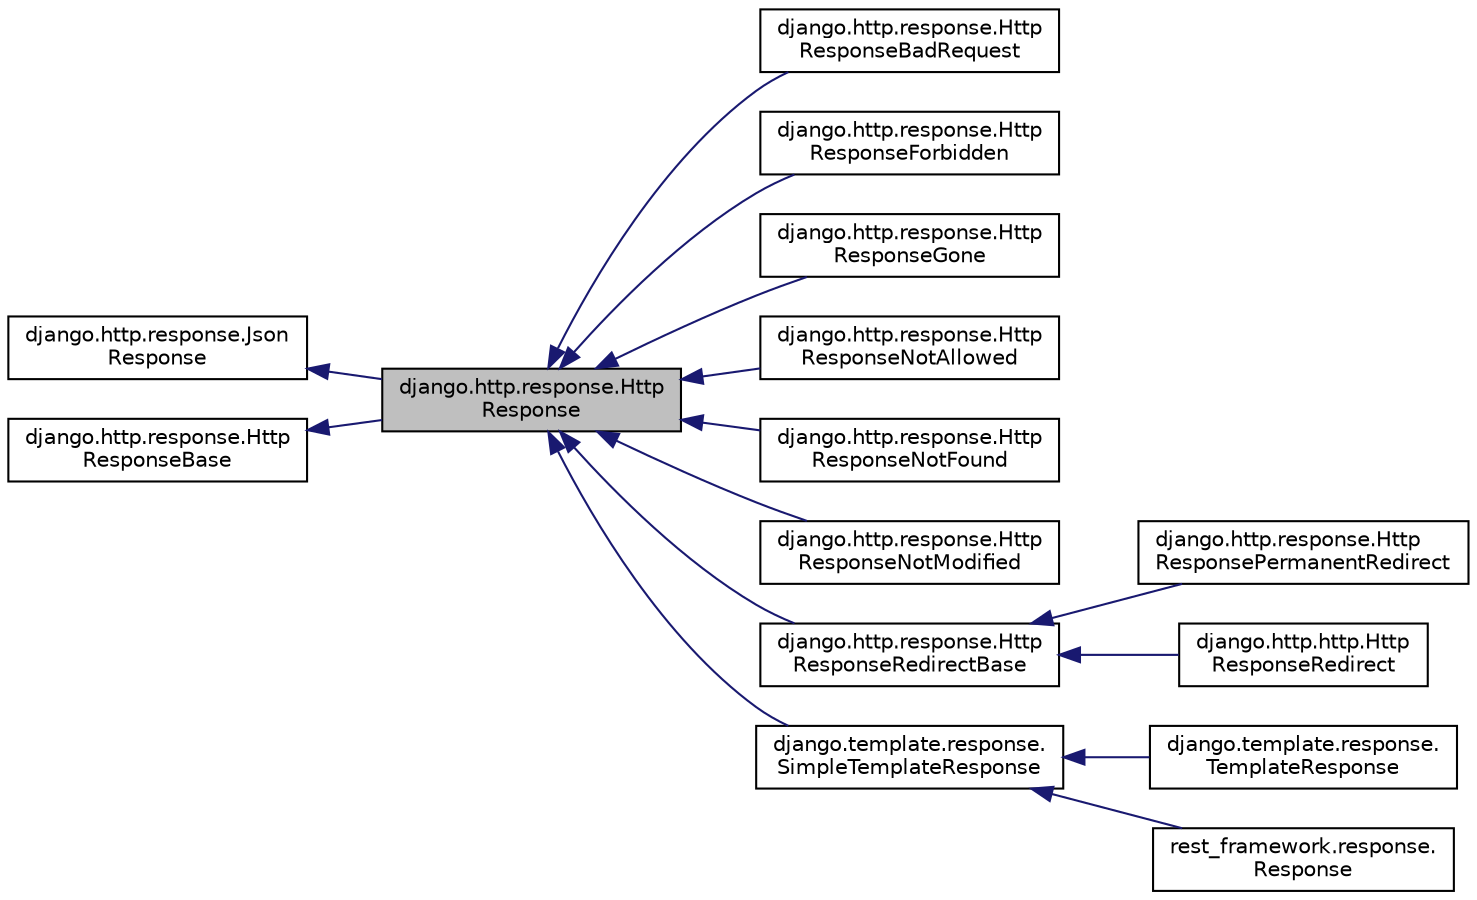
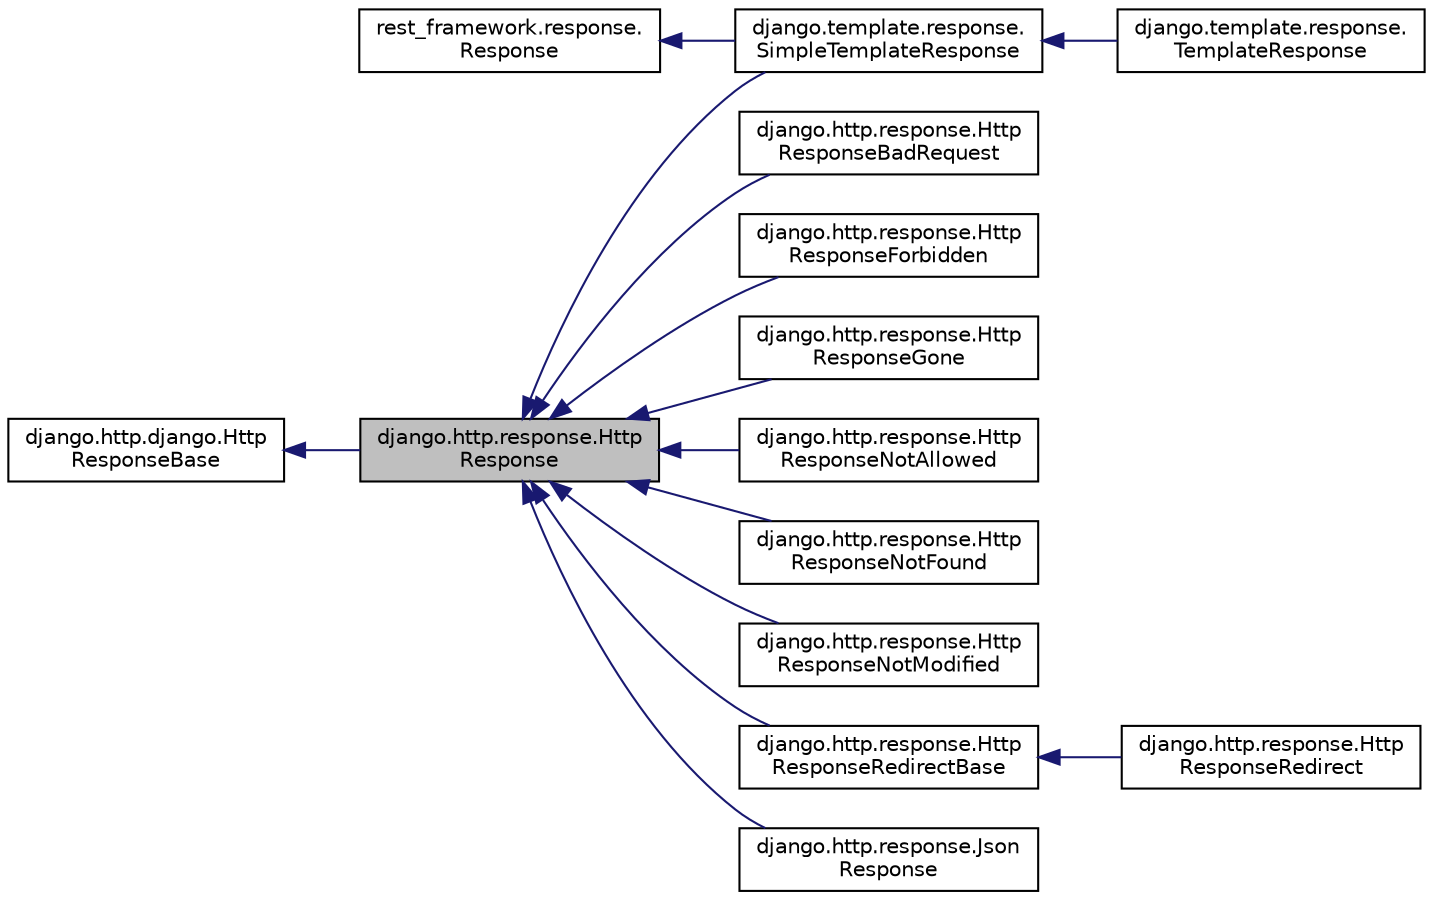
  digraph {
    rankdir=LR
    node [color=black fillcolor=white fontname=Helvetica fontsize=10 shape=record style=filled]
    edge [color=midnightblue dir=back fontname=Helvetica fontsize=10 labelfontname=Helvetica labelfontsize=10 style=solid]
    n1 [fillcolor=grey75 fontcolor=black height=0.2 label="django.http.response.Http\lResponse" width=0.4]
    n2 [height=0.2 label="django.http.response.Http\lResponseBadRequest" width=0.4]
    n3 [height=0.2 label="django.http.response.Http\lResponseForbidden" width=0.4]
    n4 [height=0.2 label="django.http.response.Http\lResponseGone" width=0.4]
    n5 [height=0.2 label="django.http.response.Http\lResponseNotAllowed" width=0.4]
    n6 [height=0.2 label="django.http.response.Http\lResponseNotFound" width=0.4]
    n7 [height=0.2 label="django.http.response.Http\lResponseNotModified" width=0.4]
    n8 [height=0.2 label="django.http.response.Http\lResponseRedirectBase" width=0.4]
    n9 [height=0.2 label="django.http.response.Json\lResponse" width=0.4]
    n10 [height=0.2 label="django.template.response.\lSimpleTemplateResponse" width=0.4]
-   n11 [height=0.2 label="django.http.response.Http\lResponsePermanentRedirect" width=0.4]
-   n12 [height=0.2 label="django.http.http.Http\lResponseRedirect" width=0.4]
+   n12 [height=0.2 label="django.http.response.Http\lResponseRedirect" width=0.4]
    n13 [height=0.2 label="django.template.response.\lTemplateResponse" width=0.4]
    n14 [height=0.2 label="rest_framework.response.\lResponse" width=0.4]
-   n15 [height=0.2 label="django.http.response.Http\lResponseBase" width=0.4]
+   n15 [height=0.2 label="django.http.django.Http\lResponseBase" width=0.4]
    n1 -> n2
    n1 -> n3
    n1 -> n4
    n1 -> n5
    n1 -> n6
    n1 -> n7
    n1 -> n8
-   n9 -> n1
+   n1 -> n9
    n1 -> n10
-   n8 -> n11
    n8 -> n12
    n10 -> n13
-   n10 -> n14
+   n14 -> n10
    n15 -> n1
  }
